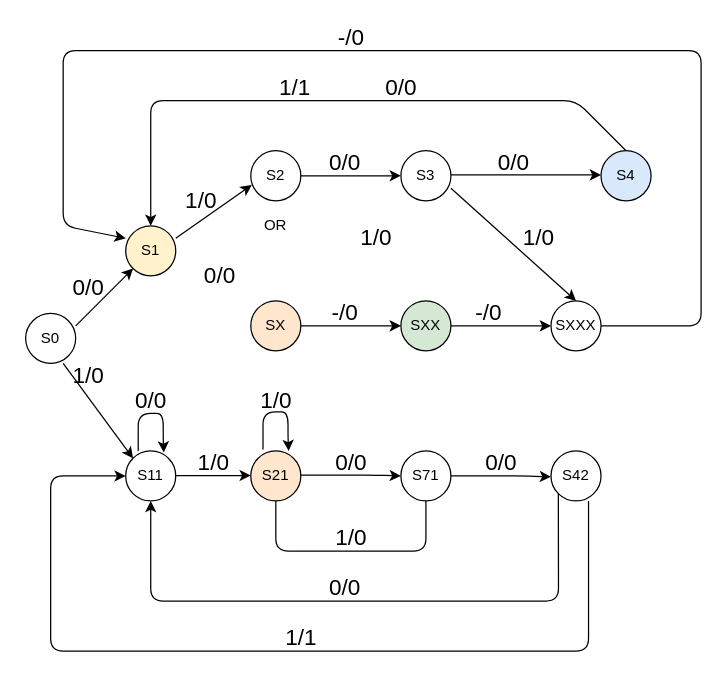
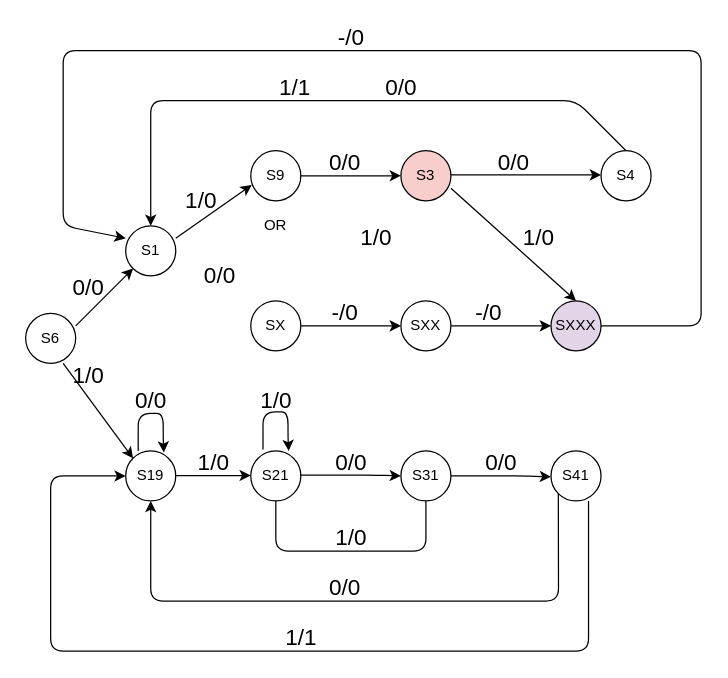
  <mxCell id="0" />
  <mxCell id="1" parent="0" />
- <mxCell id="2" value="S0" style="ellipse;whiteSpace=wrap;html=1;aspect=fixed;" parent="1" vertex="1"><mxGeometry x="20" y="250" width="40" height="40" as="geometry" /></mxCell>
- <mxCell id="3" value="S1" style="ellipse;whiteSpace=wrap;html=1;aspect=fixed;fillColor=#fff2cc;" parent="1" vertex="1"><mxGeometry x="100" y="180" width="40" height="40" as="geometry" /></mxCell>
+ <mxCell id="2" value="S6" style="ellipse;whiteSpace=wrap;html=1;aspect=fixed;" parent="1" vertex="1"><mxGeometry x="20" y="250" width="40" height="40" as="geometry" /></mxCell>
+ <mxCell id="3" value="S1" style="ellipse;whiteSpace=wrap;html=1;aspect=fixed;" parent="1" vertex="1"><mxGeometry x="100" y="180" width="40" height="40" as="geometry" /></mxCell>
  <mxCell id="4" value="" style="endArrow=classic;html=1;entryX=0;entryY=1;entryDx=0;entryDy=0;" parent="1" target="3" edge="1"><mxGeometry width="50" height="50" relative="1" as="geometry"><mxPoint x="60" y="260" as="sourcePoint" /><mxPoint x="100" y="225" as="targetPoint" /></mxGeometry></mxCell>
  <mxCell id="5" value="&lt;font style=&quot;font-size: 18px&quot;&gt;0/0&lt;/font&gt;" style="text;html=1;align=center;verticalAlign=middle;resizable=0;points=[];autosize=1;" parent="1" vertex="1"><mxGeometry x="50" y="220" width="40" height="20" as="geometry" /></mxCell>
- <mxCell id="6" value="S2" style="ellipse;whiteSpace=wrap;html=1;aspect=fixed;" parent="1" vertex="1"><mxGeometry x="200" y="120" width="40" height="40" as="geometry" /></mxCell>
- <mxCell id="7" value="SX" style="ellipse;whiteSpace=wrap;html=1;aspect=fixed;fillColor=#ffe6cc;" parent="1" vertex="1"><mxGeometry x="200" y="240" width="40" height="40" as="geometry" /></mxCell>
+ <mxCell id="6" value="S9" style="ellipse;whiteSpace=wrap;html=1;aspect=fixed;" parent="1" vertex="1"><mxGeometry x="200" y="120" width="40" height="40" as="geometry" /></mxCell>
+ <mxCell id="7" value="SX" style="ellipse;whiteSpace=wrap;html=1;aspect=fixed;" parent="1" vertex="1"><mxGeometry x="200" y="240" width="40" height="40" as="geometry" /></mxCell>
  <mxCell id="8" value="" style="endArrow=classic;html=1;entryX=0.02;entryY=0.685;entryDx=0;entryDy=0;entryPerimeter=0;" parent="1" target="6" edge="1"><mxGeometry width="50" height="50" relative="1" as="geometry"><mxPoint x="140" y="190" as="sourcePoint" /><mxPoint x="190" y="140" as="targetPoint" /></mxGeometry></mxCell>
  <mxCell id="9" value="&lt;font style=&quot;font-size: 18px&quot;&gt;1/0&lt;/font&gt;" style="text;html=1;align=center;verticalAlign=middle;resizable=0;points=[];autosize=1;rotation=0;" parent="1" vertex="1"><mxGeometry x="140" y="150" width="40" height="20" as="geometry" /></mxCell>
  <mxCell id="10" value="&lt;font style=&quot;font-size: 18px&quot;&gt;0/0&lt;/font&gt;" style="text;html=1;align=center;verticalAlign=middle;resizable=0;points=[];autosize=1;rotation=0;" parent="1" vertex="1"><mxGeometry x="155" y="210" width="40" height="20" as="geometry" /></mxCell>
- <mxCell id="11" value="S3" style="ellipse;whiteSpace=wrap;html=1;aspect=fixed;" parent="1" vertex="1"><mxGeometry x="320" y="120" width="40" height="40" as="geometry" /></mxCell>
+ <mxCell id="11" value="S3" style="ellipse;whiteSpace=wrap;html=1;aspect=fixed;fillColor=#f8cecc;" parent="1" vertex="1"><mxGeometry x="320" y="120" width="40" height="40" as="geometry" /></mxCell>
  <mxCell id="12" value="" style="endArrow=classic;html=1;entryX=0;entryY=0.5;entryDx=0;entryDy=0;" parent="1" target="11" edge="1"><mxGeometry width="50" height="50" relative="1" as="geometry"><mxPoint x="240" y="140" as="sourcePoint" /><mxPoint x="290" y="90" as="targetPoint" /></mxGeometry></mxCell>
  <mxCell id="13" value="&lt;font style=&quot;font-size: 18px&quot;&gt;0/0&lt;/font&gt;" style="text;html=1;align=center;verticalAlign=middle;resizable=0;points=[];autosize=1;rotation=0;" parent="1" vertex="1"><mxGeometry x="255" y="120" width="40" height="20" as="geometry" /></mxCell>
- <mxCell id="14" value="SXX" style="ellipse;whiteSpace=wrap;html=1;aspect=fixed;fillColor=#d5e8d4;" parent="1" vertex="1"><mxGeometry x="320" y="240" width="40" height="40" as="geometry" /></mxCell>
+ <mxCell id="14" value="SXX" style="ellipse;whiteSpace=wrap;html=1;aspect=fixed;" parent="1" vertex="1"><mxGeometry x="320" y="240" width="40" height="40" as="geometry" /></mxCell>
  <mxCell id="15" value="" style="endArrow=classic;html=1;entryX=0;entryY=0.5;entryDx=0;entryDy=0;" parent="1" target="14" edge="1"><mxGeometry width="50" height="50" relative="1" as="geometry"><mxPoint x="240" y="260" as="sourcePoint" /><mxPoint x="320" y="260" as="targetPoint" /></mxGeometry></mxCell>
  <mxCell id="16" value="&lt;font style=&quot;font-size: 18px&quot;&gt;-/0&lt;/font&gt;" style="text;html=1;align=center;verticalAlign=middle;resizable=0;points=[];autosize=1;rotation=0;" parent="1" vertex="1"><mxGeometry x="255" y="240" width="40" height="20" as="geometry" /></mxCell>
  <mxCell id="17" value="&lt;font style=&quot;font-size: 18px&quot;&gt;1/0&lt;/font&gt;" style="text;html=1;align=center;verticalAlign=middle;resizable=0;points=[];autosize=1;rotation=0;" parent="1" vertex="1"><mxGeometry x="280" y="180" width="40" height="20" as="geometry" /></mxCell>
- <mxCell id="18" value="SXXX" style="ellipse;whiteSpace=wrap;html=1;aspect=fixed;" parent="1" vertex="1"><mxGeometry x="440" y="240" width="40" height="40" as="geometry" /></mxCell>
+ <mxCell id="18" value="SXXX" style="ellipse;whiteSpace=wrap;html=1;aspect=fixed;fillColor=#e1d5e7;" parent="1" vertex="1"><mxGeometry x="440" y="240" width="40" height="40" as="geometry" /></mxCell>
  <mxCell id="19" value="&lt;font style=&quot;font-size: 18px&quot;&gt;-/0&lt;/font&gt;" style="text;html=1;align=center;verticalAlign=middle;resizable=0;points=[];autosize=1;rotation=0;" parent="1" vertex="1"><mxGeometry x="370" y="240" width="40" height="20" as="geometry" /></mxCell>
  <mxCell id="20" value="" style="endArrow=classic;html=1;entryX=0;entryY=0.5;entryDx=0;entryDy=0;" parent="1" edge="1"><mxGeometry width="50" height="50" relative="1" as="geometry"><mxPoint x="360" y="260" as="sourcePoint" /><mxPoint x="440" y="260" as="targetPoint" /></mxGeometry></mxCell>
  <mxCell id="21" value="" style="endArrow=classic;html=1;exitX=1;exitY=1;exitDx=0;exitDy=0;entryX=0.5;entryY=0;entryDx=0;entryDy=0;" parent="1" target="18" edge="1"><mxGeometry width="50" height="50" relative="1" as="geometry"><mxPoint x="360.002" y="150.002" as="sourcePoint" /><mxPoint x="455.86" y="235.86" as="targetPoint" /></mxGeometry></mxCell>
  <mxCell id="22" value="&lt;font style=&quot;font-size: 18px&quot;&gt;1/0&lt;/font&gt;" style="text;html=1;align=center;verticalAlign=middle;resizable=0;points=[];autosize=1;rotation=0;" parent="1" vertex="1"><mxGeometry x="410" y="180" width="40" height="20" as="geometry" /></mxCell>
- <mxCell id="23" value="S4" style="ellipse;whiteSpace=wrap;html=1;aspect=fixed;fillColor=#dae8fc;" parent="1" vertex="1"><mxGeometry x="480" y="120" width="40" height="40" as="geometry" /></mxCell>
+ <mxCell id="23" value="S4" style="ellipse;whiteSpace=wrap;html=1;aspect=fixed;" parent="1" vertex="1"><mxGeometry x="480" y="120" width="40" height="40" as="geometry" /></mxCell>
  <mxCell id="24" value="&lt;font style=&quot;font-size: 18px&quot;&gt;0/0&lt;/font&gt;" style="text;html=1;align=center;verticalAlign=middle;resizable=0;points=[];autosize=1;rotation=0;" parent="1" vertex="1"><mxGeometry x="390" y="120" width="40" height="20" as="geometry" /></mxCell>
  <mxCell id="25" value="" style="endArrow=classic;html=1;" parent="1" edge="1"><mxGeometry width="50" height="50" relative="1" as="geometry"><mxPoint x="360" y="139.31" as="sourcePoint" /><mxPoint x="480" y="139.31" as="targetPoint" /></mxGeometry></mxCell>
  <mxCell id="26" value="" style="endArrow=classic;html=1;entryX=0.5;entryY=0;entryDx=0;entryDy=0;" parent="1" target="3" edge="1"><mxGeometry width="50" height="50" relative="1" as="geometry"><mxPoint x="500" y="120" as="sourcePoint" /><mxPoint x="120" y="160" as="targetPoint" /><Array as="points"><mxPoint x="460" y="80" /><mxPoint x="170" y="80" /><mxPoint x="120" y="80" /></Array></mxGeometry></mxCell>
  <mxCell id="27" value="&lt;font style=&quot;font-size: 18px&quot;&gt;1/1&lt;/font&gt;" style="text;html=1;align=center;verticalAlign=middle;resizable=0;points=[];autosize=1;rotation=0;" parent="1" vertex="1"><mxGeometry x="215" y="60" width="40" height="20" as="geometry" /></mxCell>
  <mxCell id="28" value="OR" style="text;html=1;strokeColor=none;fillColor=none;align=center;verticalAlign=middle;whiteSpace=wrap;rounded=0;" parent="1" vertex="1"><mxGeometry x="200" y="170" width="40" height="20" as="geometry" /></mxCell>
  <mxCell id="29" value="&lt;font style=&quot;font-size: 18px&quot;&gt;0/0&lt;/font&gt;" style="text;html=1;align=center;verticalAlign=middle;resizable=0;points=[];autosize=1;rotation=0;" parent="1" vertex="1"><mxGeometry x="300" y="60" width="40" height="20" as="geometry" /></mxCell>
  <mxCell id="30" value="" style="endArrow=classic;html=1;entryX=0;entryY=0.25;entryDx=0;entryDy=0;entryPerimeter=0;" parent="1" target="3" edge="1"><mxGeometry width="50" height="50" relative="1" as="geometry"><mxPoint x="480" y="260" as="sourcePoint" /><mxPoint x="60" y="210" as="targetPoint" /><Array as="points"><mxPoint x="560" y="260" /><mxPoint x="560" y="40" /><mxPoint x="50" y="40" /><mxPoint x="50" y="150" /><mxPoint x="50" y="180" /></Array></mxGeometry></mxCell>
  <mxCell id="31" value="&lt;font style=&quot;font-size: 18px&quot;&gt;-/0&lt;/font&gt;" style="text;html=1;align=center;verticalAlign=middle;resizable=0;points=[];autosize=1;rotation=0;" parent="1" vertex="1"><mxGeometry x="260" y="20" width="40" height="20" as="geometry" /></mxCell>
- <mxCell id="32" value="S11" style="ellipse;whiteSpace=wrap;html=1;aspect=fixed;" parent="1" vertex="1"><mxGeometry x="100" y="360" width="40" height="40" as="geometry" /></mxCell>
+ <mxCell id="32" value="S19" style="ellipse;whiteSpace=wrap;html=1;aspect=fixed;" parent="1" vertex="1"><mxGeometry x="100" y="360" width="40" height="40" as="geometry" /></mxCell>
  <mxCell id="33" value="" style="endArrow=classic;html=1;entryX=0;entryY=0;entryDx=0;entryDy=0;" parent="1" target="32" edge="1"><mxGeometry width="50" height="50" relative="1" as="geometry"><mxPoint x="50" y="290" as="sourcePoint" /><mxPoint x="100" y="240" as="targetPoint" /></mxGeometry></mxCell>
  <mxCell id="34" value="&lt;font style=&quot;font-size: 18px&quot;&gt;1/0&lt;/font&gt;" style="text;html=1;align=center;verticalAlign=middle;resizable=0;points=[];autosize=1;rotation=0;" parent="1" vertex="1"><mxGeometry x="50" y="290" width="40" height="20" as="geometry" /></mxCell>
- <mxCell id="35" value="S21" style="ellipse;whiteSpace=wrap;html=1;aspect=fixed;fillColor=#ffe6cc;" parent="1" vertex="1"><mxGeometry x="200" y="360" width="40" height="40" as="geometry" /></mxCell>
+ <mxCell id="35" value="S21" style="ellipse;whiteSpace=wrap;html=1;aspect=fixed;" parent="1" vertex="1"><mxGeometry x="200" y="360" width="40" height="40" as="geometry" /></mxCell>
  <mxCell id="36" value="" style="endArrow=classic;html=1;" parent="1" edge="1"><mxGeometry width="50" height="50" relative="1" as="geometry"><mxPoint x="140" y="379.66" as="sourcePoint" /><mxPoint x="200" y="380" as="targetPoint" /><Array as="points"><mxPoint x="200" y="379.66" /></Array></mxGeometry></mxCell>
  <mxCell id="37" value="&lt;font style=&quot;font-size: 18px&quot;&gt;1/0&lt;/font&gt;" style="text;html=1;align=center;verticalAlign=middle;resizable=0;points=[];autosize=1;rotation=0;" parent="1" vertex="1"><mxGeometry x="150" y="360" width="40" height="20" as="geometry" /></mxCell>
  <mxCell id="38" value="&lt;font style=&quot;font-size: 18px&quot;&gt;0/0&lt;/font&gt;" style="text;html=1;align=center;verticalAlign=middle;resizable=0;points=[];autosize=1;rotation=0;" parent="1" vertex="1"><mxGeometry x="100" y="310" width="40" height="20" as="geometry" /></mxCell>
- <mxCell id="39" value="S71" style="ellipse;whiteSpace=wrap;html=1;aspect=fixed;" parent="1" vertex="1"><mxGeometry x="320" y="360" width="40" height="40" as="geometry" /></mxCell>
+ <mxCell id="39" value="S31" style="ellipse;whiteSpace=wrap;html=1;aspect=fixed;" parent="1" vertex="1"><mxGeometry x="320" y="360" width="40" height="40" as="geometry" /></mxCell>
  <mxCell id="40" value="" style="endArrow=classic;html=1;entryX=0;entryY=0.5;entryDx=0;entryDy=0;" parent="1" target="39" edge="1"><mxGeometry width="50" height="50" relative="1" as="geometry"><mxPoint x="240" y="379.31" as="sourcePoint" /><mxPoint x="300" y="379.65" as="targetPoint" /><Array as="points"><mxPoint x="300" y="379.31" /></Array></mxGeometry></mxCell>
  <mxCell id="41" value="&lt;font style=&quot;font-size: 18px&quot;&gt;0/0&lt;/font&gt;" style="text;html=1;align=center;verticalAlign=middle;resizable=0;points=[];autosize=1;rotation=0;" parent="1" vertex="1"><mxGeometry x="260" y="360" width="40" height="20" as="geometry" /></mxCell>
- <mxCell id="42" value="S42" style="ellipse;whiteSpace=wrap;html=1;aspect=fixed;" parent="1" vertex="1"><mxGeometry x="440" y="360" width="40" height="40" as="geometry" /></mxCell>
+ <mxCell id="42" value="S41" style="ellipse;whiteSpace=wrap;html=1;aspect=fixed;" parent="1" vertex="1"><mxGeometry x="440" y="360" width="40" height="40" as="geometry" /></mxCell>
  <mxCell id="43" value="&lt;font style=&quot;font-size: 18px&quot;&gt;0/0&lt;/font&gt;" style="text;html=1;align=center;verticalAlign=middle;resizable=0;points=[];autosize=1;rotation=0;" parent="1" vertex="1"><mxGeometry x="380" y="360" width="40" height="20" as="geometry" /></mxCell>
  <mxCell id="44" value="" style="endArrow=classic;html=1;entryX=0;entryY=0.5;entryDx=0;entryDy=0;" parent="1" edge="1"><mxGeometry width="50" height="50" relative="1" as="geometry"><mxPoint x="360" y="380" as="sourcePoint" /><mxPoint x="440" y="380.69" as="targetPoint" /><Array as="points"><mxPoint x="420" y="380" /></Array></mxGeometry></mxCell>
  <mxCell id="45" value="" style="endArrow=classic;html=1;entryX=0.762;entryY=0.031;entryDx=0;entryDy=0;entryPerimeter=0;" parent="1" target="32" edge="1"><mxGeometry width="50" height="50" relative="1" as="geometry"><mxPoint x="110" y="360" as="sourcePoint" /><mxPoint x="140" y="370" as="targetPoint" /><Array as="points"><mxPoint x="110" y="330" /><mxPoint x="130" y="330" /><mxPoint x="130" y="350" /></Array></mxGeometry></mxCell>
  <mxCell id="46" value="" style="endArrow=classic;html=1;entryX=0.762;entryY=0.031;entryDx=0;entryDy=0;entryPerimeter=0;" parent="1" edge="1"><mxGeometry width="50" height="50" relative="1" as="geometry"><mxPoint x="209.76" y="358.76" as="sourcePoint" /><mxPoint x="230.24" y="360" as="targetPoint" /><Array as="points"><mxPoint x="209.76" y="328.76" /><mxPoint x="229.76" y="328.76" /><mxPoint x="229.76" y="348.76" /></Array></mxGeometry></mxCell>
  <mxCell id="47" value="&lt;font style=&quot;font-size: 18px&quot;&gt;1/0&lt;/font&gt;" style="text;html=1;align=center;verticalAlign=middle;resizable=0;points=[];autosize=1;rotation=0;" parent="1" vertex="1"><mxGeometry x="200" y="310" width="40" height="20" as="geometry" /></mxCell>
  <mxCell id="48" value="" style="endArrow=none;html=1;exitX=0.5;exitY=1;exitDx=0;exitDy=0;entryX=0.5;entryY=1;entryDx=0;entryDy=0;" parent="1" source="39" target="35" edge="1"><mxGeometry width="50" height="50" relative="1" as="geometry"><mxPoint x="295" y="480" as="sourcePoint" /><mxPoint x="210" y="440" as="targetPoint" /><Array as="points"><mxPoint x="340" y="440" /><mxPoint x="270" y="440" /><mxPoint x="220" y="440" /></Array></mxGeometry></mxCell>
  <mxCell id="49" value="&lt;font style=&quot;font-size: 18px&quot;&gt;1/0&lt;/font&gt;" style="text;html=1;align=center;verticalAlign=middle;resizable=0;points=[];autosize=1;rotation=0;" parent="1" vertex="1"><mxGeometry x="260" y="420" width="40" height="20" as="geometry" /></mxCell>
  <mxCell id="50" value="" style="endArrow=classic;html=1;exitX=0.75;exitY=1;exitDx=0;exitDy=0;exitPerimeter=0;entryX=0;entryY=0.5;entryDx=0;entryDy=0;" parent="1" source="42" target="32" edge="1"><mxGeometry width="50" height="50" relative="1" as="geometry"><mxPoint x="330" y="460" as="sourcePoint" /><mxPoint x="40" y="390" as="targetPoint" /><Array as="points"><mxPoint x="470" y="520" /><mxPoint x="210" y="520" /><mxPoint x="40" y="520" /><mxPoint x="40" y="380" /></Array></mxGeometry></mxCell>
  <mxCell id="51" value="&lt;font style=&quot;font-size: 18px&quot;&gt;1/1&lt;/font&gt;" style="text;html=1;align=center;verticalAlign=middle;resizable=0;points=[];autosize=1;rotation=0;" parent="1" vertex="1"><mxGeometry x="220" y="500" width="40" height="20" as="geometry" /></mxCell>
  <mxCell id="52" value="" style="endArrow=classic;html=1;exitX=0;exitY=1;exitDx=0;exitDy=0;entryX=0.5;entryY=1;entryDx=0;entryDy=0;" parent="1" source="42" target="32" edge="1"><mxGeometry width="50" height="50" relative="1" as="geometry"><mxPoint x="330" y="460" as="sourcePoint" /><mxPoint x="120" y="430" as="targetPoint" /><Array as="points"><mxPoint x="446" y="480" /><mxPoint x="200" y="480" /><mxPoint x="120" y="480" /></Array></mxGeometry></mxCell>
  <mxCell id="53" value="&lt;font style=&quot;font-size: 18px&quot;&gt;0/0&lt;/font&gt;" style="text;html=1;align=center;verticalAlign=middle;resizable=0;points=[];autosize=1;rotation=0;" parent="1" vertex="1"><mxGeometry x="255" y="460" width="40" height="20" as="geometry" /></mxCell>
